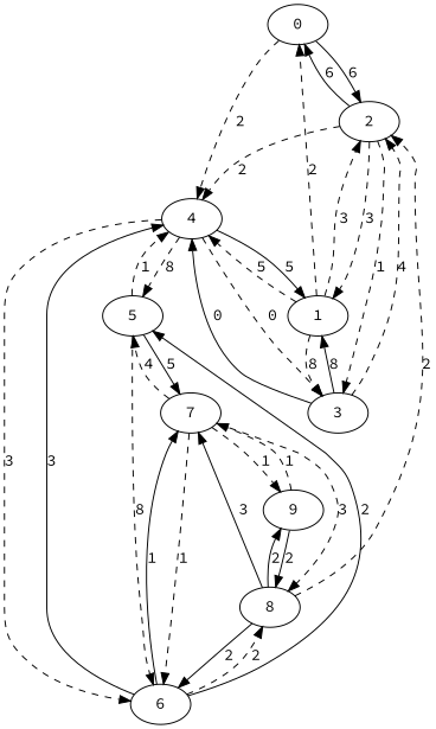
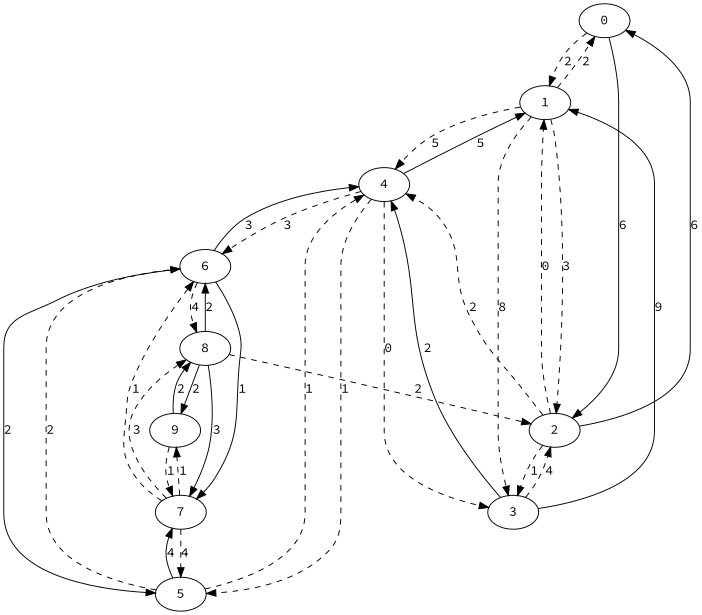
  digraph {
    fontname="Source Code Pro"
    node [fontname="Source Code Pro"]
    edge [fontname="Source Code Pro" style=dashed]
    n1 [label=0]
    n2 [label=1]
    n3 [label=2]
    n4 [label=3]
    n5 [label=4]
    n6 [label=5]
    n7 [label=6]
    n8 [label=7]
    n9 [label=8]
    n10 [label=9]
-   n1 -> n5 [label=2]
+   n1 -> n2 [label=2]
    n1 -> n3 [label=6 style=solid]
    n2 -> n1 [label=2]
    n2 -> n3 [label=3]
    n2 -> n4 [label=8]
    n2 -> n5 [label=5]
    n3 -> n1 [label=6 style=solid]
-   n3 -> n2 [label=3]
+   n3 -> n2 [label=0]
    n3 -> n4 [label=1]
    n3 -> n5 [label=2]
-   n4 -> n2 [label=8 style=solid]
+   n4 -> n2 [label=9 style=solid]
    n4 -> n3 [label=4]
-   n4 -> n5 [label=0 style=solid]
+   n4 -> n5 [label=2 style=solid]
    n5 -> n2 [label=5 style=solid]
    n5 -> n4 [label=0]
-   n5 -> n6 [label=8]
+   n5 -> n6 [label=1]
    n5 -> n7 [label=3]
    n6 -> n5 [label=1]
-   n6 -> n7 [label=8]
-   n6 -> n8 [label=5 style=solid]
+   n6 -> n7 [label=2]
+   n6 -> n8 [label=4 style=solid]
    n7 -> n5 [label=3 style=solid]
    n7 -> n6 [label=2 style=solid]
    n7 -> n8 [label=1 style=solid]
-   n7 -> n9 [label=2]
+   n7 -> n9 [label=4]
    n8 -> n6 [label=4]
    n8 -> n7 [label=1]
    n8 -> n9 [label=3]
    n8 -> n10 [label=1]
    n9 -> n3 [label=2]
    n9 -> n7 [label=2 style=solid]
    n9 -> n8 [label=3 style=solid]
    n9 -> n10 [label=2 style=solid]
    n10 -> n8 [label=1]
    n10 -> n9 [label=2 style=solid]
  }
